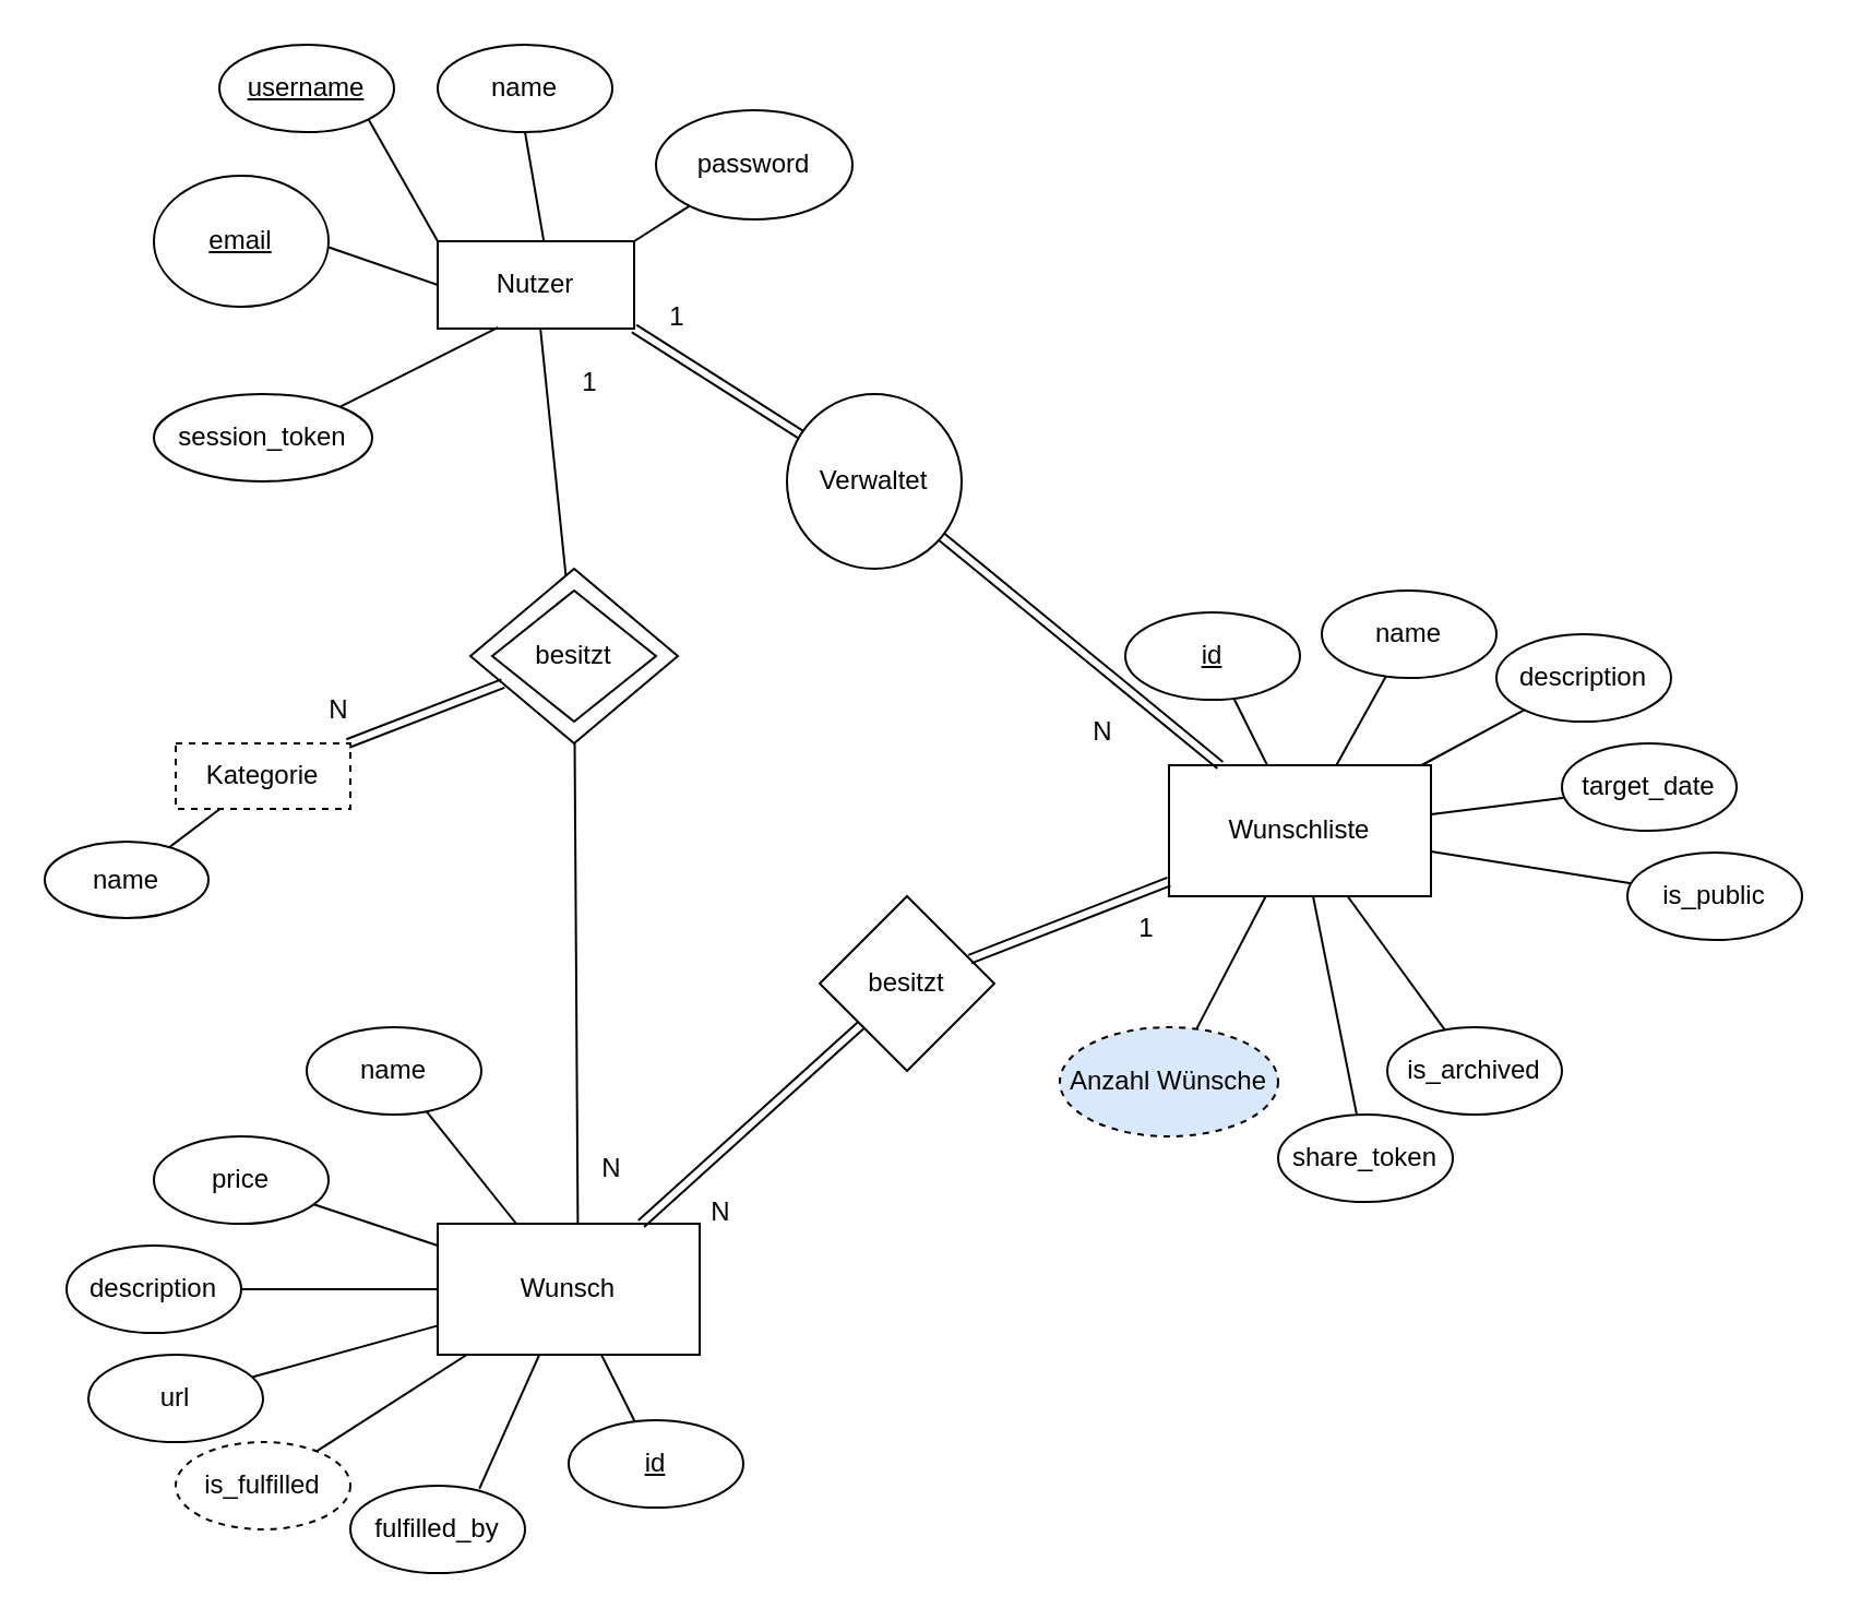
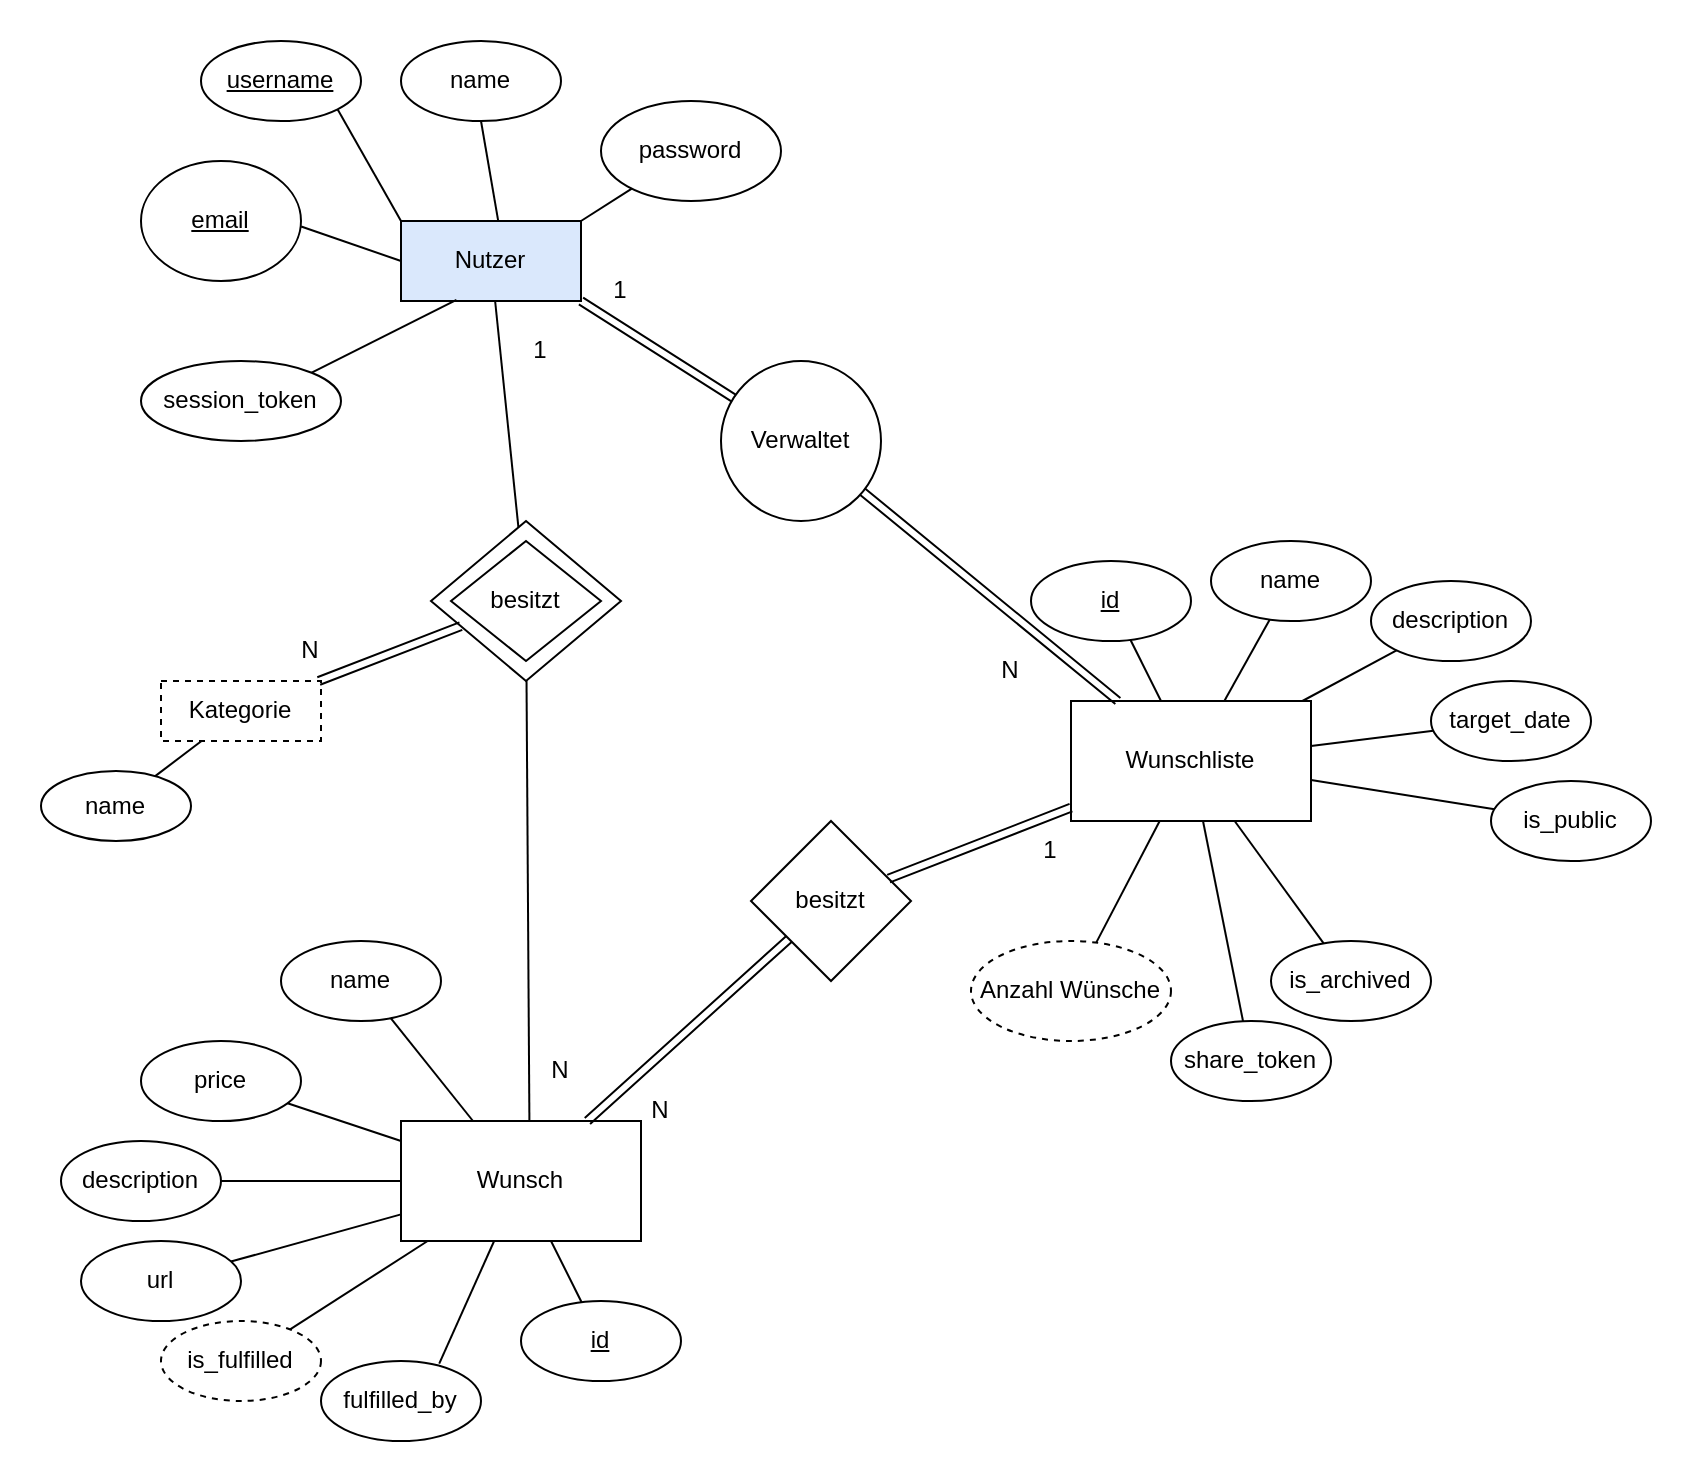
  <mxCell id="0" />
  <mxCell id="1" parent="0" />
- <mxCell id="2" value="Nutzer" style="rounded=0;whiteSpace=wrap;html=1;" vertex="1" parent="1"><mxGeometry x="200" y="110" width="90" height="40" as="geometry" /></mxCell>
+ <mxCell id="2" value="Nutzer" style="rounded=0;whiteSpace=wrap;html=1;fillColor=#dae8fc;" vertex="1" parent="1"><mxGeometry x="200" y="110" width="90" height="40" as="geometry" /></mxCell>
  <mxCell id="3" value="Wunschliste" style="rounded=0;whiteSpace=wrap;html=1;" vertex="1" parent="1"><mxGeometry x="535" y="350" width="120" height="60" as="geometry" /></mxCell>
  <mxCell id="4" value="Wunsch" style="rounded=0;whiteSpace=wrap;html=1;" vertex="1" parent="1"><mxGeometry x="200" y="560" width="120" height="60" as="geometry" /></mxCell>
  <mxCell id="5" style="rounded=0;orthogonalLoop=1;jettySize=auto;html=1;exitX=1;exitY=1;exitDx=0;exitDy=0;entryX=0;entryY=0;entryDx=0;entryDy=0;strokeColor=default;endArrow=none;endFill=0;" edge="1" parent="1" source="6" target="2"><mxGeometry relative="1" as="geometry" /></mxCell>
  <mxCell id="6" value="username" style="ellipse;whiteSpace=wrap;html=1;fontStyle=4" vertex="1" parent="1"><mxGeometry x="100" width="80" height="40" as="geometry" y="20" /></mxCell>
  <mxCell id="7" value="Verwaltet" style="ellipse;whiteSpace=wrap;html=1;" vertex="1" parent="1"><mxGeometry x="360" y="180" width="80" height="80" as="geometry" /></mxCell>
  <mxCell id="8" value="name" style="ellipse;whiteSpace=wrap;html=1;" vertex="1" parent="1"><mxGeometry x="200" width="80" height="40" as="geometry" y="20" /></mxCell>
  <mxCell id="9" value="email" style="ellipse;whiteSpace=wrap;html=1;fontStyle=4" vertex="1" parent="1"><mxGeometry x="70" y="80" width="80" height="60" as="geometry" /></mxCell>
  <mxCell id="10" value="password" style="ellipse;whiteSpace=wrap;html=1;" vertex="1" parent="1"><mxGeometry x="300" y="50" width="90" height="50" as="geometry" /></mxCell>
  <mxCell id="11" value="session_token" style="ellipse;whiteSpace=wrap;html=1;" vertex="1" parent="1"><mxGeometry x="70" y="180" width="100" height="40" as="geometry" /></mxCell>
  <mxCell id="12" value="" style="endArrow=none;html=1;rounded=0;exitX=1.001;exitY=0.546;exitDx=0;exitDy=0;exitPerimeter=0;entryX=0;entryY=0.5;entryDx=0;entryDy=0;" edge="1" parent="1" source="9" target="2"><mxGeometry width="50" height="50" relative="1" as="geometry"><mxPoint x="180" y="170" as="sourcePoint" /><mxPoint x="230" y="120" as="targetPoint" /></mxGeometry></mxCell>
  <mxCell id="13" value="" style="endArrow=none;html=1;rounded=0;exitX=0.541;exitY=0.01;exitDx=0;exitDy=0;exitPerimeter=0;entryX=0.5;entryY=1;entryDx=0;entryDy=0;" edge="1" parent="1" source="2" target="8"><mxGeometry width="50" height="50" relative="1" as="geometry"><mxPoint x="440" y="320" as="sourcePoint" /><mxPoint x="490" y="270" as="targetPoint" /></mxGeometry></mxCell>
  <mxCell id="14" value="" style="endArrow=none;html=1;rounded=0;exitX=1;exitY=0;exitDx=0;exitDy=0;" edge="1" parent="1" source="2" target="10"><mxGeometry width="50" height="50" relative="1" as="geometry"><mxPoint x="330" y="130" as="sourcePoint" /><mxPoint x="490" y="270" as="targetPoint" /></mxGeometry></mxCell>
  <mxCell id="15" value="" style="endArrow=none;html=1;rounded=0;shape=link;exitX=1;exitY=1;exitDx=0;exitDy=0;" edge="1" parent="1" source="2" target="7"><mxGeometry width="50" height="50" relative="1" as="geometry"><mxPoint x="440" y="320" as="sourcePoint" /><mxPoint x="490" y="270" as="targetPoint" /></mxGeometry></mxCell>
  <mxCell id="16" value="" style="endArrow=none;html=1;rounded=0;shape=link;" edge="1" parent="1" source="7" target="3"><mxGeometry width="50" height="50" relative="1" as="geometry"><mxPoint x="385" y="380" as="sourcePoint" /><mxPoint x="435" y="330" as="targetPoint" /></mxGeometry></mxCell>
  <mxCell id="17" value="" style="endArrow=none;html=1;rounded=0;exitX=1;exitY=0;exitDx=0;exitDy=0;entryX=0.308;entryY=0.986;entryDx=0;entryDy=0;entryPerimeter=0;" edge="1" parent="1" source="11" target="2"><mxGeometry width="50" height="50" relative="1" as="geometry"><mxPoint x="440" y="320" as="sourcePoint" /><mxPoint x="490" y="270" as="targetPoint" /></mxGeometry></mxCell>
  <mxCell id="18" value="name" style="ellipse;whiteSpace=wrap;html=1;" vertex="1" parent="1"><mxGeometry x="605" y="270" width="80" height="40" as="geometry" /></mxCell>
  <mxCell id="19" value="description" style="ellipse;whiteSpace=wrap;html=1;" vertex="1" parent="1"><mxGeometry x="685" y="290" width="80" height="40" as="geometry" /></mxCell>
  <mxCell id="20" value="target_date" style="ellipse;whiteSpace=wrap;html=1;" vertex="1" parent="1"><mxGeometry x="715" y="340" width="80" height="40" as="geometry" /></mxCell>
  <mxCell id="21" value="is_archived" style="ellipse;whiteSpace=wrap;html=1;" vertex="1" parent="1"><mxGeometry x="635" y="470" width="80" height="40" as="geometry" /></mxCell>
  <mxCell id="22" value="share_token" style="ellipse;whiteSpace=wrap;html=1;" vertex="1" parent="1"><mxGeometry x="585" y="510" width="80" height="40" as="geometry" /></mxCell>
  <mxCell id="23" value="" style="rounded=0;orthogonalLoop=1;jettySize=auto;html=1;endArrow=none;endFill=0;" edge="1" parent="1" source="24" target="3"><mxGeometry relative="1" as="geometry" /></mxCell>
  <mxCell id="24" value="is_public" style="ellipse;whiteSpace=wrap;html=1;" vertex="1" parent="1"><mxGeometry x="745" y="390" width="80" height="40" as="geometry" /></mxCell>
  <mxCell id="25" value="id" style="ellipse;whiteSpace=wrap;html=1;fontStyle=4" vertex="1" parent="1"><mxGeometry x="515" y="280" width="80" height="40" as="geometry" /></mxCell>
  <mxCell id="26" value="" style="endArrow=none;html=1;rounded=0;" edge="1" parent="1" source="3" target="22"><mxGeometry width="50" height="50" relative="1" as="geometry"><mxPoint x="385" y="380" as="sourcePoint" /><mxPoint x="435" y="330" as="targetPoint" /></mxGeometry></mxCell>
  <mxCell id="27" value="" style="endArrow=none;html=1;rounded=0;" edge="1" parent="1" source="4" target="33"><mxGeometry width="50" height="50" relative="1" as="geometry"><mxPoint x="400" y="480" as="sourcePoint" /><mxPoint x="450" y="430" as="targetPoint" /></mxGeometry></mxCell>
  <mxCell id="28" value="" style="endArrow=none;html=1;rounded=0;" edge="1" parent="1" source="3" target="21"><mxGeometry width="50" height="50" relative="1" as="geometry"><mxPoint x="385" y="380" as="sourcePoint" /><mxPoint x="435" y="330" as="targetPoint" /></mxGeometry></mxCell>
  <mxCell id="29" value="" style="endArrow=none;html=1;rounded=0;" edge="1" parent="1" source="3" target="20"><mxGeometry width="50" height="50" relative="1" as="geometry"><mxPoint x="385" y="380" as="sourcePoint" /><mxPoint x="435" y="330" as="targetPoint" /></mxGeometry></mxCell>
  <mxCell id="30" value="" style="endArrow=none;html=1;rounded=0;" edge="1" parent="1" source="3" target="19"><mxGeometry width="50" height="50" relative="1" as="geometry"><mxPoint x="385" y="380" as="sourcePoint" /><mxPoint x="435" y="330" as="targetPoint" /></mxGeometry></mxCell>
  <mxCell id="31" value="" style="endArrow=none;html=1;rounded=0;" edge="1" parent="1" source="18" target="3"><mxGeometry width="50" height="50" relative="1" as="geometry"><mxPoint x="385" y="380" as="sourcePoint" /><mxPoint x="435" y="330" as="targetPoint" /></mxGeometry></mxCell>
  <mxCell id="32" value="" style="endArrow=none;html=1;rounded=0;" edge="1" parent="1" source="3" target="25"><mxGeometry width="50" height="50" relative="1" as="geometry"><mxPoint x="385" y="380" as="sourcePoint" /><mxPoint x="435" y="330" as="targetPoint" /></mxGeometry></mxCell>
  <mxCell id="33" value="id" style="ellipse;whiteSpace=wrap;html=1;fontStyle=4" vertex="1" parent="1"><mxGeometry x="260" y="650" width="80" height="40" as="geometry" /></mxCell>
  <mxCell id="34" value="name" style="ellipse;whiteSpace=wrap;html=1;" vertex="1" parent="1"><mxGeometry x="140" y="470" width="80" height="40" as="geometry" /></mxCell>
  <mxCell id="35" value="price" style="ellipse;whiteSpace=wrap;html=1;" vertex="1" parent="1"><mxGeometry x="70" y="520" width="80" height="40" as="geometry" /></mxCell>
  <mxCell id="36" value="description" style="ellipse;whiteSpace=wrap;html=1;" vertex="1" parent="1"><mxGeometry x="30" y="570" width="80" height="40" as="geometry" /></mxCell>
  <mxCell id="37" value="url" style="ellipse;whiteSpace=wrap;html=1;" vertex="1" parent="1"><mxGeometry x="40" y="620" width="80" height="40" as="geometry" /></mxCell>
  <mxCell id="38" value="is_fulfilled" style="ellipse;whiteSpace=wrap;html=1;dashed=1;" vertex="1" parent="1"><mxGeometry x="80" y="660" width="80" height="40" as="geometry" /></mxCell>
  <mxCell id="39" value="fulfilled_by" style="ellipse;whiteSpace=wrap;html=1;" vertex="1" parent="1"><mxGeometry x="160" y="680" width="80" height="40" as="geometry" /></mxCell>
  <mxCell id="40" value="" style="endArrow=none;html=1;rounded=0;entryX=0.739;entryY=0.033;entryDx=0;entryDy=0;entryPerimeter=0;" edge="1" parent="1" source="4" target="39"><mxGeometry width="50" height="50" relative="1" as="geometry"><mxPoint x="400" y="480" as="sourcePoint" /><mxPoint x="450" y="430" as="targetPoint" /></mxGeometry></mxCell>
  <mxCell id="41" value="" style="endArrow=none;html=1;rounded=0;" edge="1" parent="1" source="4" target="38"><mxGeometry width="50" height="50" relative="1" as="geometry"><mxPoint x="400" y="480" as="sourcePoint" /><mxPoint x="450" y="430" as="targetPoint" /></mxGeometry></mxCell>
  <mxCell id="42" value="" style="endArrow=none;html=1;rounded=0;" edge="1" parent="1" source="4" target="37"><mxGeometry width="50" height="50" relative="1" as="geometry"><mxPoint x="400" y="480" as="sourcePoint" /><mxPoint x="450" y="430" as="targetPoint" /></mxGeometry></mxCell>
  <mxCell id="43" value="" style="endArrow=none;html=1;rounded=0;" edge="1" parent="1" source="4" target="36"><mxGeometry width="50" height="50" relative="1" as="geometry"><mxPoint x="400" y="480" as="sourcePoint" /><mxPoint x="450" y="430" as="targetPoint" /></mxGeometry></mxCell>
  <mxCell id="44" value="" style="endArrow=none;html=1;rounded=0;" edge="1" parent="1" source="4" target="35"><mxGeometry width="50" height="50" relative="1" as="geometry"><mxPoint x="400" y="480" as="sourcePoint" /><mxPoint x="450" y="430" as="targetPoint" /></mxGeometry></mxCell>
  <mxCell id="45" value="" style="endArrow=none;html=1;rounded=0;" edge="1" parent="1" source="4" target="34"><mxGeometry width="50" height="50" relative="1" as="geometry"><mxPoint x="400" y="480" as="sourcePoint" /><mxPoint x="450" y="430" as="targetPoint" /></mxGeometry></mxCell>
  <mxCell id="46" value="besitzt" style="rhombus;whiteSpace=wrap;html=1;" vertex="1" parent="1"><mxGeometry x="375" y="410" width="80" height="80" as="geometry" /></mxCell>
  <mxCell id="47" value="" style="endArrow=none;html=1;rounded=0;shape=link;" edge="1" parent="1" source="46" target="3"><mxGeometry width="50" height="50" relative="1" as="geometry"><mxPoint x="435" y="380" as="sourcePoint" /><mxPoint x="485" y="330" as="targetPoint" /></mxGeometry></mxCell>
  <mxCell id="48" value="" style="endArrow=none;html=1;rounded=0;shape=link;" edge="1" parent="1" source="46" target="4"><mxGeometry width="50" height="50" relative="1" as="geometry"><mxPoint x="435" y="380" as="sourcePoint" /><mxPoint x="485" y="330" as="targetPoint" /></mxGeometry></mxCell>
  <mxCell id="49" value="N" style="text;html=1;align=center;verticalAlign=middle;whiteSpace=wrap;rounded=0;" vertex="1" parent="1"><mxGeometry x="300" y="540" width="60" height="30" as="geometry" /></mxCell>
  <mxCell id="50" value="1" style="text;html=1;align=center;verticalAlign=middle;whiteSpace=wrap;rounded=0;" vertex="1" parent="1"><mxGeometry x="495" y="410" width="60" height="30" as="geometry" /></mxCell>
  <mxCell id="51" value="N" style="text;html=1;align=center;verticalAlign=middle;whiteSpace=wrap;rounded=0;" vertex="1" parent="1"><mxGeometry x="475" y="320" width="60" height="30" as="geometry" /></mxCell>
  <mxCell id="52" value="1" style="text;html=1;align=center;verticalAlign=middle;whiteSpace=wrap;rounded=0;" vertex="1" parent="1"><mxGeometry x="280" y="130" width="60" height="30" as="geometry" /></mxCell>
- <mxCell id="53" value="Anzahl Wünsche" style="ellipse;whiteSpace=wrap;html=1;dashed=1;fillColor=#dae8fc;" vertex="1" parent="1"><mxGeometry x="485" y="470" width="100" height="50" as="geometry" /></mxCell>
+ <mxCell id="53" value="Anzahl Wünsche" style="ellipse;whiteSpace=wrap;html=1;dashed=1;" vertex="1" parent="1"><mxGeometry x="485" y="470" width="100" height="50" as="geometry" /></mxCell>
  <mxCell id="54" value="" style="endArrow=none;html=1;rounded=0;" edge="1" parent="1" source="3" target="53"><mxGeometry width="50" height="50" relative="1" as="geometry"><mxPoint x="435" y="380" as="sourcePoint" /><mxPoint x="485" y="330" as="targetPoint" /></mxGeometry></mxCell>
  <mxCell id="55" value="Kategorie" style="rounded=0;whiteSpace=wrap;html=1;dashed=1;" vertex="1" parent="1"><mxGeometry x="80" y="340" width="80" height="30" as="geometry" /></mxCell>
  <mxCell id="56" value="name" style="ellipse;whiteSpace=wrap;html=1;" vertex="1" parent="1"><mxGeometry x="20" y="385" width="75" height="35" as="geometry" /></mxCell>
  <mxCell id="57" value="" style="endArrow=none;html=1;rounded=0;" edge="1" parent="1" source="56" target="55"><mxGeometry width="50" height="50" relative="1" as="geometry"><mxPoint x="435" y="350" as="sourcePoint" /><mxPoint x="485" y="300" as="targetPoint" /></mxGeometry></mxCell>
  <mxCell id="58" value="" style="rhombus;whiteSpace=wrap;html=1;" vertex="1" parent="1"><mxGeometry x="215" y="260" width="95" height="80" as="geometry" /></mxCell>
  <mxCell id="59" value="besitzt" style="rhombus;whiteSpace=wrap;html=1;" vertex="1" parent="1"><mxGeometry x="225" y="270" width="75" height="60" as="geometry" /></mxCell>
  <mxCell id="60" value="" style="endArrow=none;html=1;rounded=0;exitX=0.535;exitY=-0.002;exitDx=0;exitDy=0;exitPerimeter=0;" edge="1" parent="1" source="4" target="58"><mxGeometry width="50" height="50" relative="1" as="geometry"><mxPoint x="435" y="350" as="sourcePoint" /><mxPoint x="485" y="300" as="targetPoint" /></mxGeometry></mxCell>
  <mxCell id="61" value="" style="endArrow=none;html=1;rounded=0;" edge="1" parent="1" source="58" target="2"><mxGeometry width="50" height="50" relative="1" as="geometry"><mxPoint x="435" y="360" as="sourcePoint" /><mxPoint x="485" y="310" as="targetPoint" /></mxGeometry></mxCell>
  <mxCell id="62" value="" style="endArrow=none;html=1;rounded=0;shape=link;" edge="1" parent="1" source="55" target="58"><mxGeometry width="50" height="50" relative="1" as="geometry"><mxPoint x="435" y="360" as="sourcePoint" /><mxPoint x="485" y="310" as="targetPoint" /></mxGeometry></mxCell>
  <mxCell id="63" value="N" style="text;html=1;align=center;verticalAlign=middle;whiteSpace=wrap;rounded=0;" vertex="1" parent="1"><mxGeometry x="125" y="310" width="60" height="30" as="geometry" /></mxCell>
  <mxCell id="64" value="1" style="text;html=1;align=center;verticalAlign=middle;whiteSpace=wrap;rounded=0;" vertex="1" parent="1"><mxGeometry x="240" y="160" width="60" height="30" as="geometry" /></mxCell>
  <mxCell id="65" value="N" style="text;html=1;align=center;verticalAlign=middle;whiteSpace=wrap;rounded=0;" vertex="1" parent="1"><mxGeometry x="250" y="520" width="60" height="30" as="geometry" /></mxCell>
